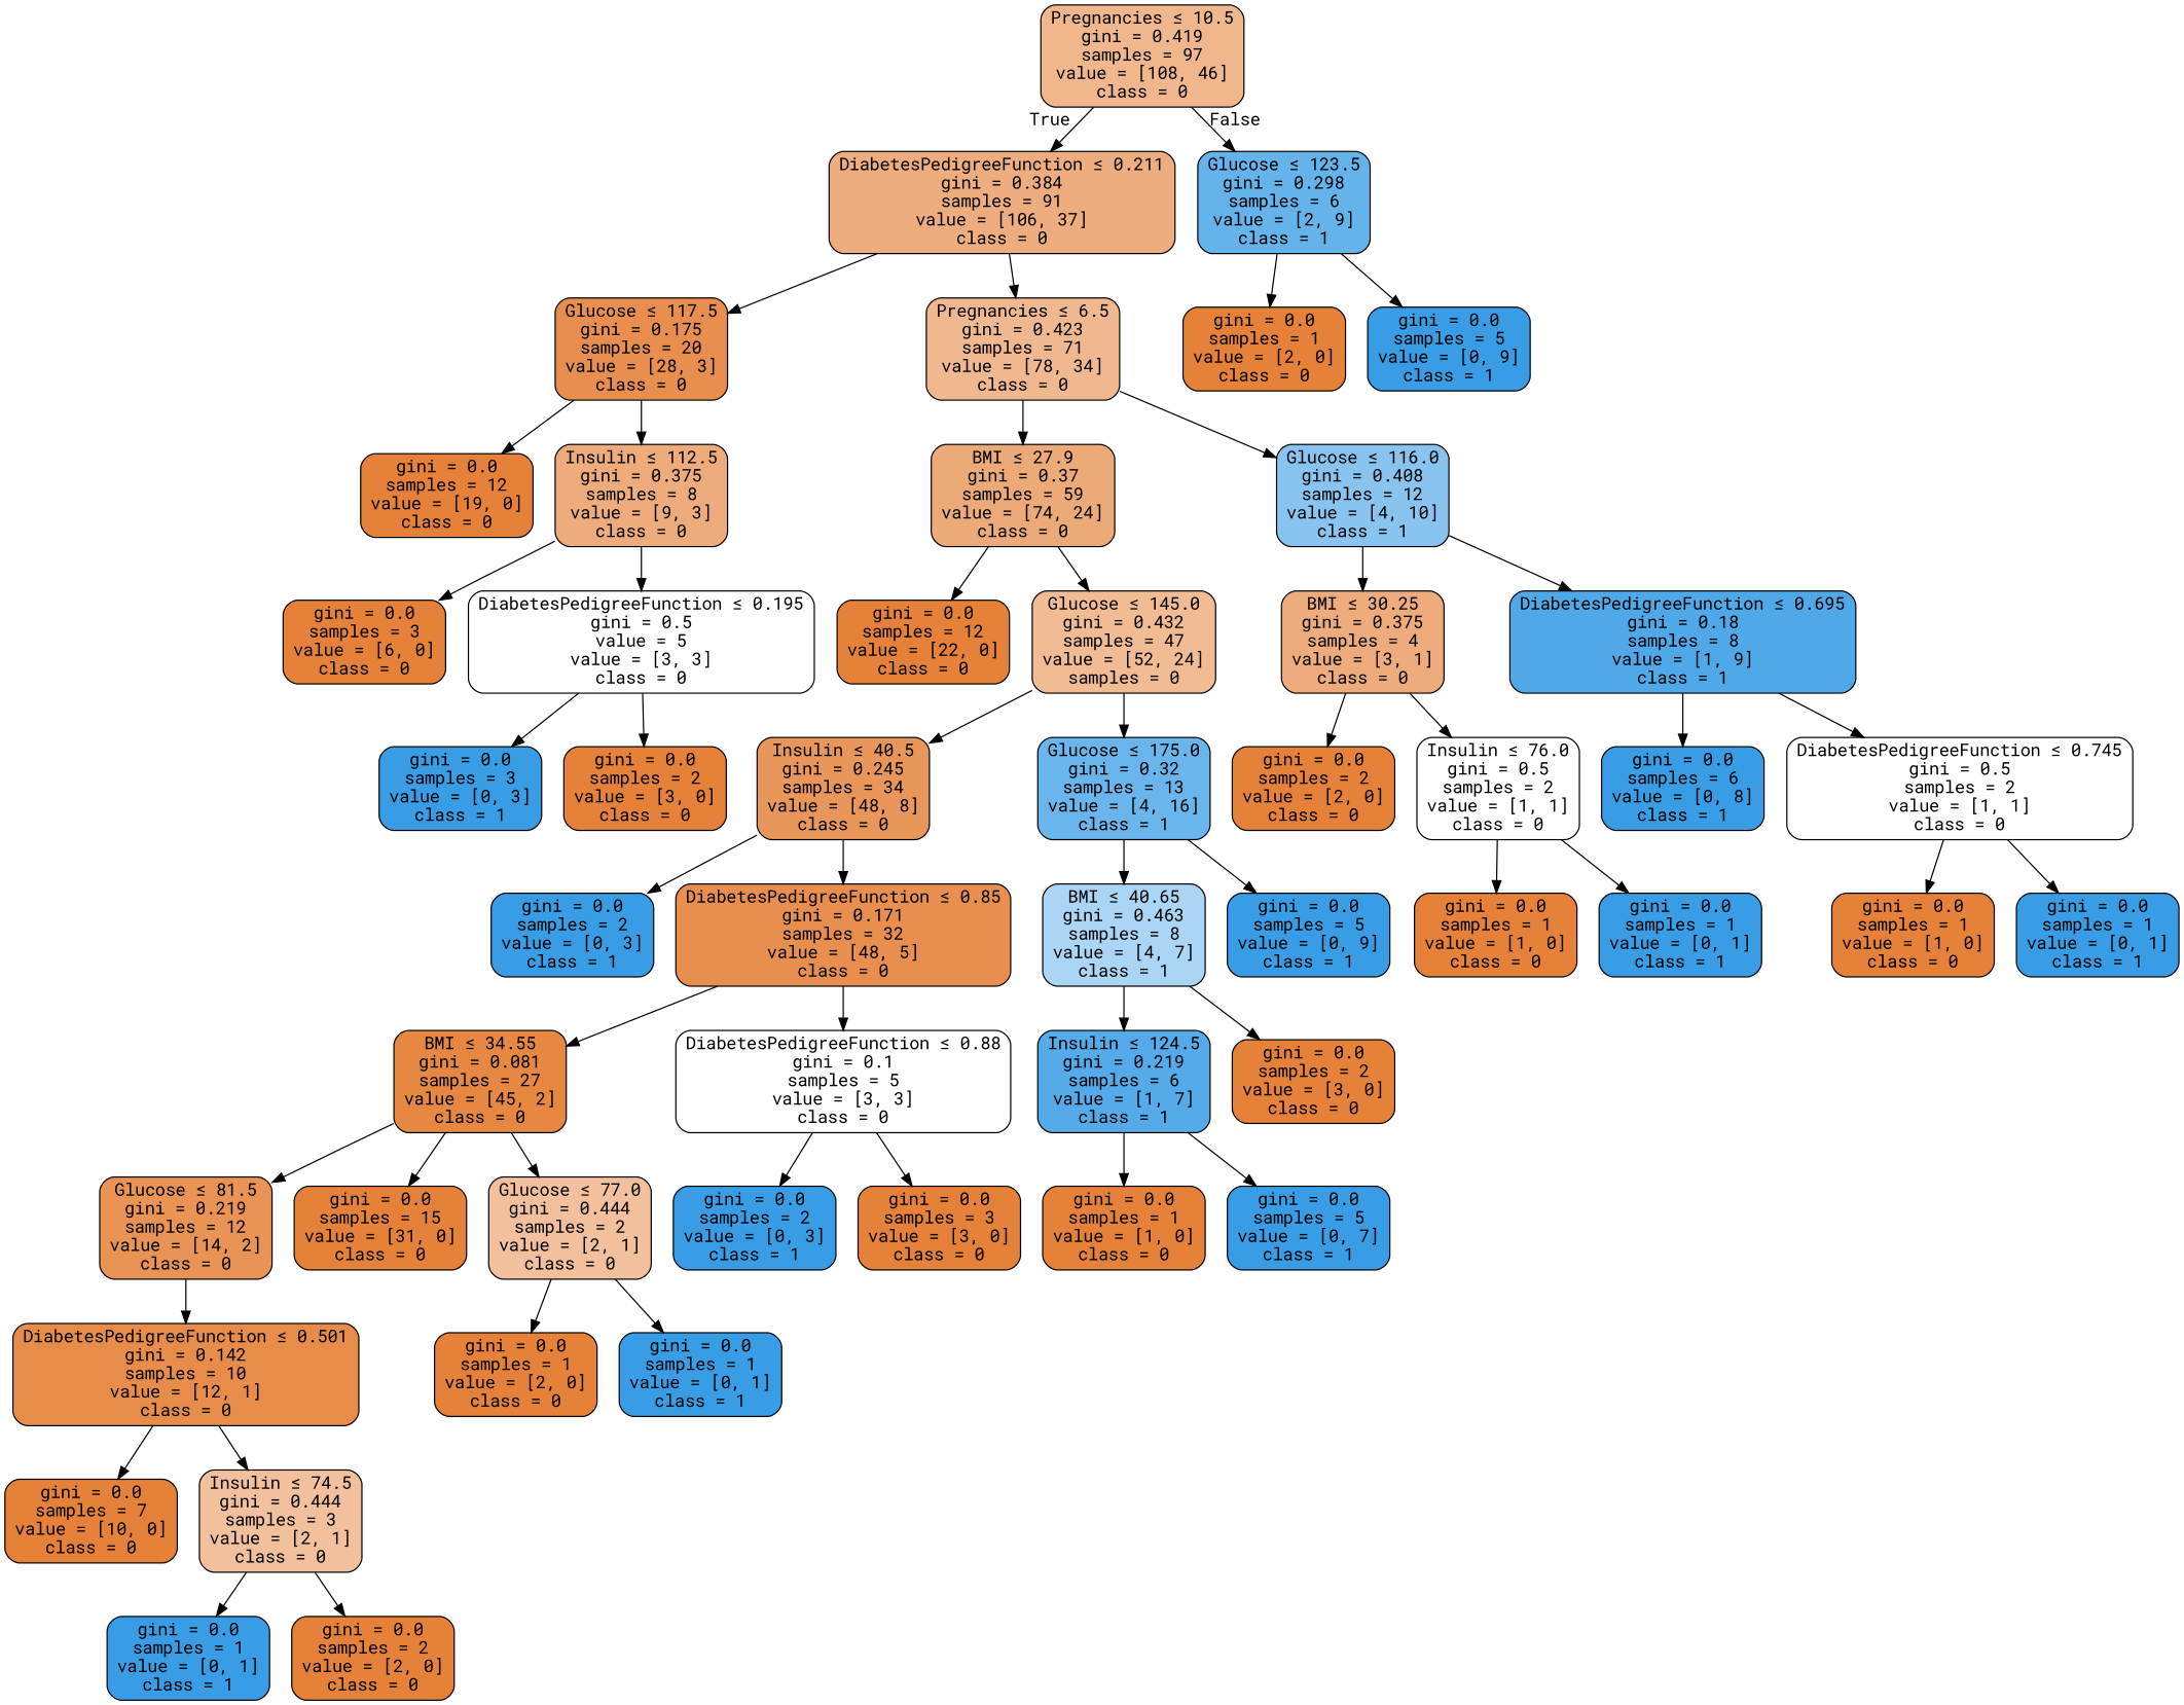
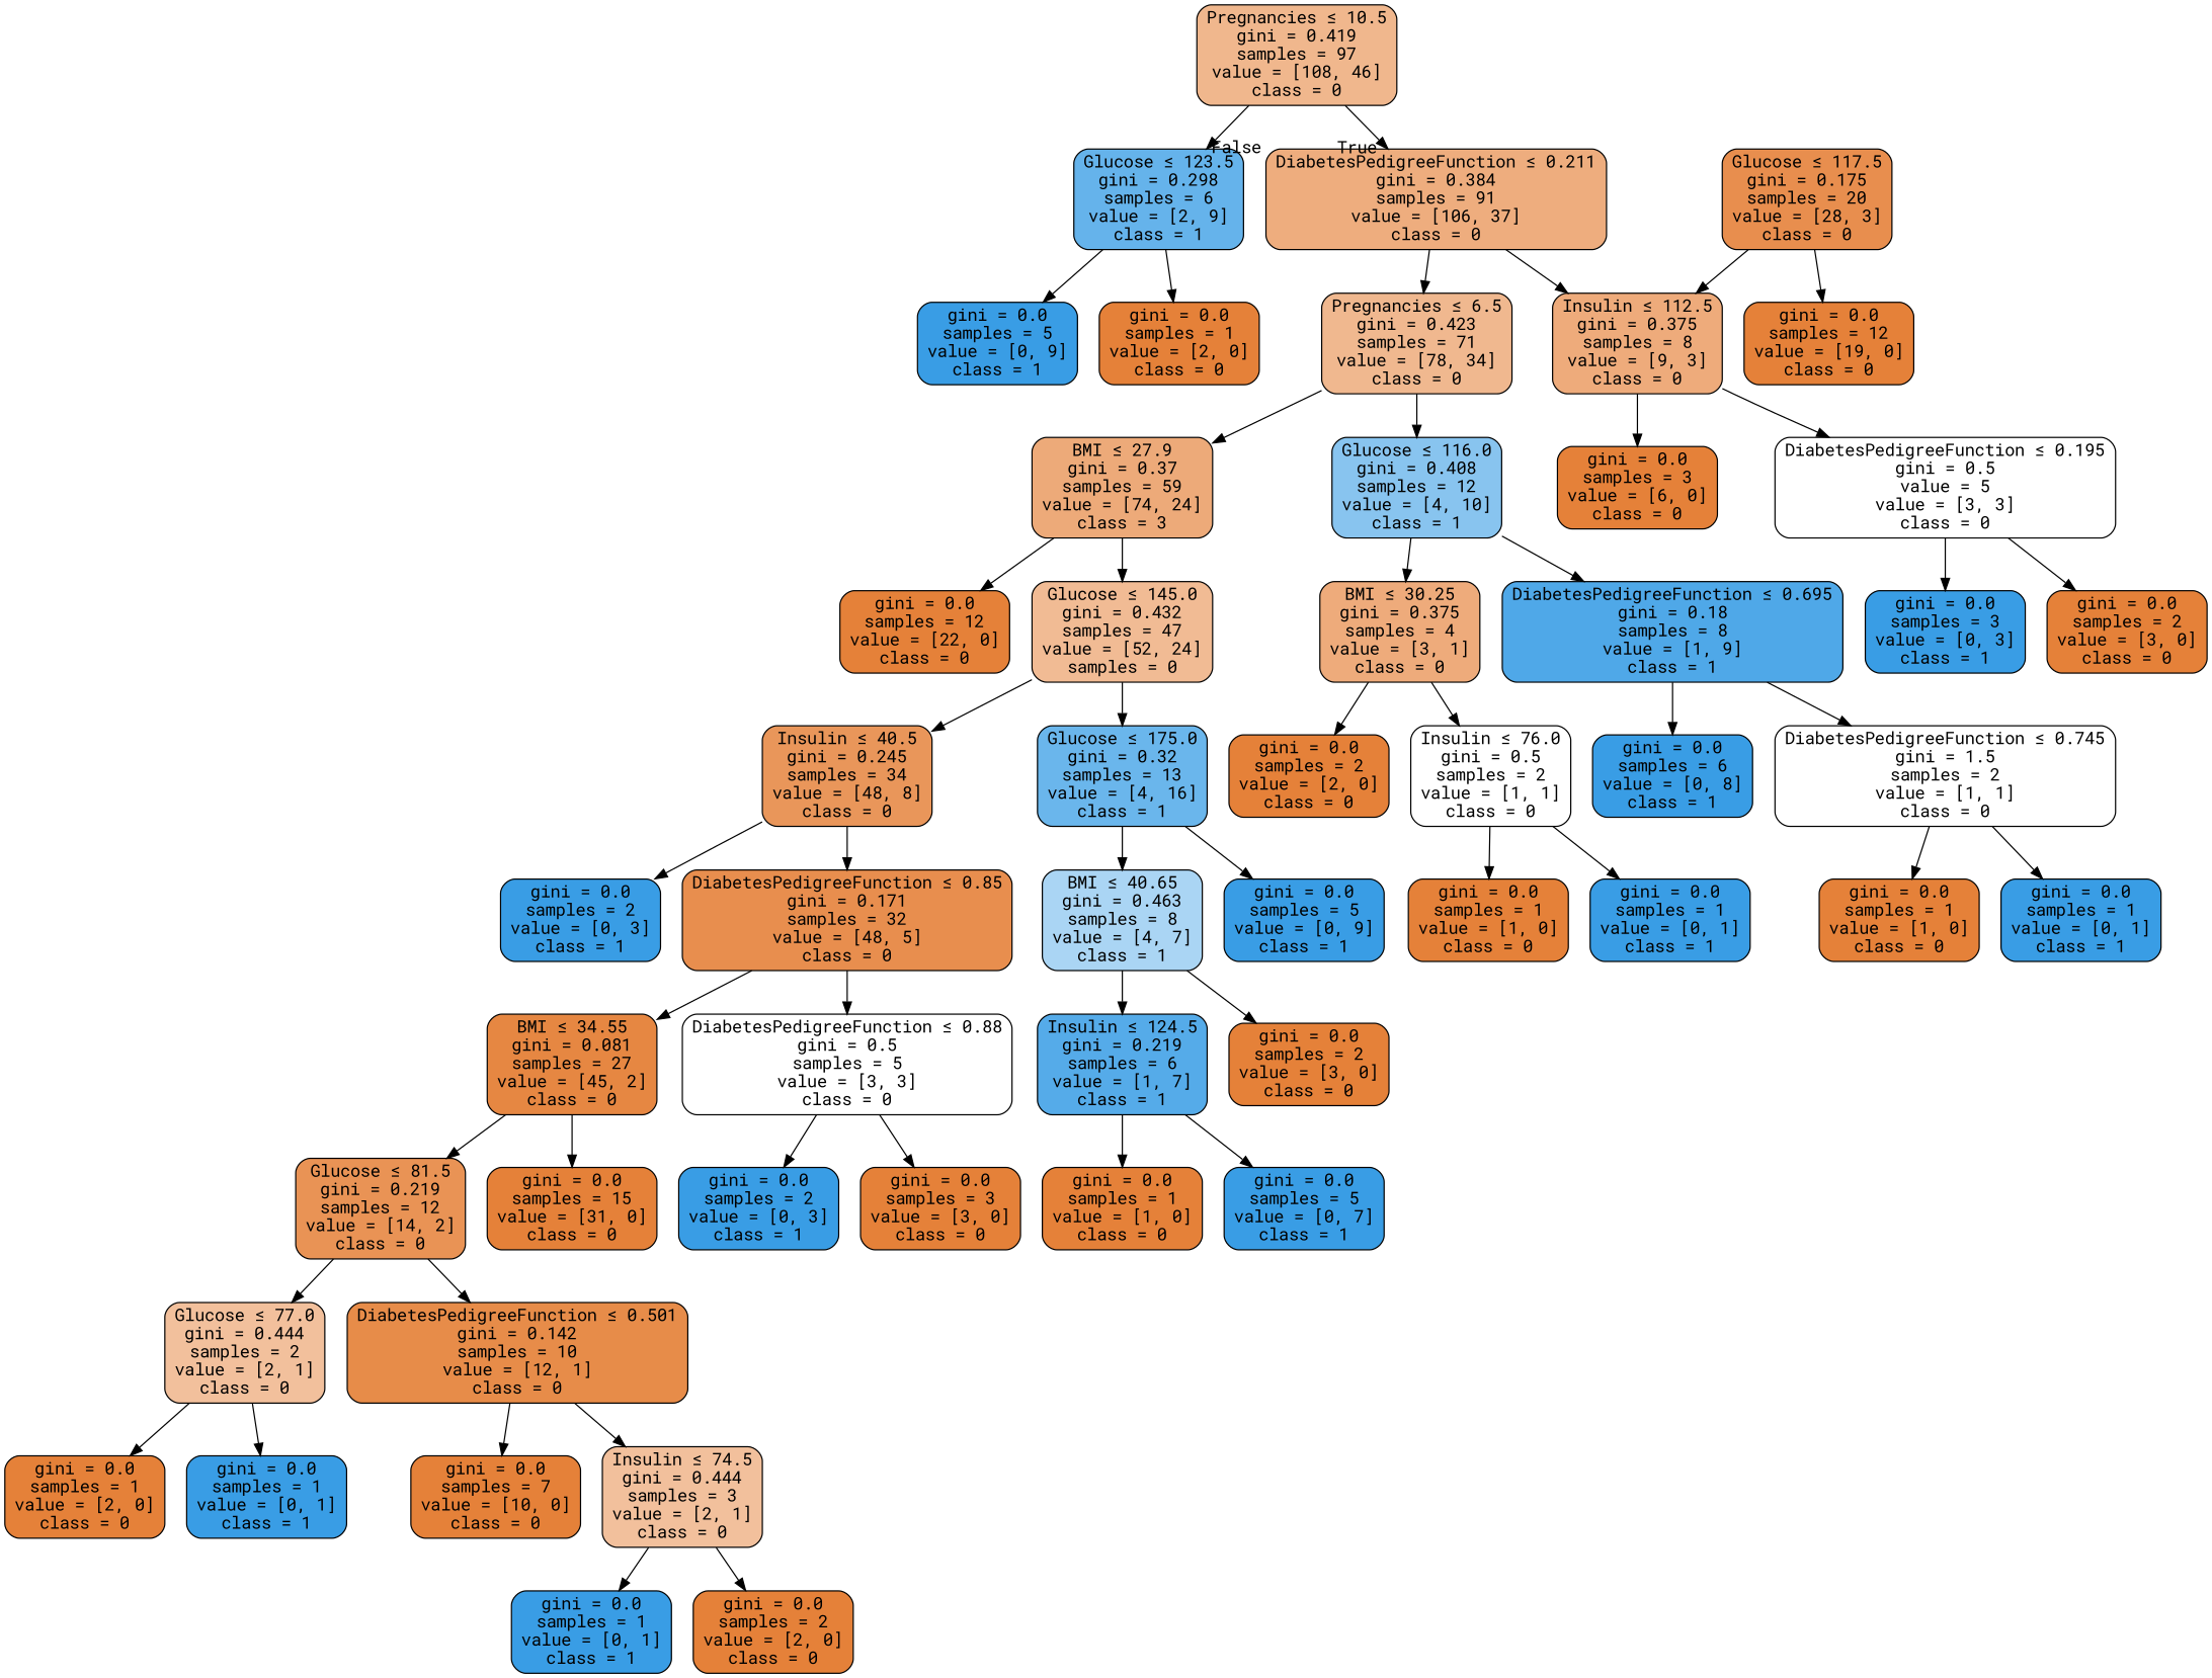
  digraph {
    fontname="Roboto Mono"
    node [color=black fillcolor="#e58139" fontname="Roboto Mono" shape=box style="filled, rounded"]
    edge [fontname="Roboto Mono"]
    n1 [fillcolor="#f0b78d" label=<Pregnancies &le; 10.5<br/>gini = 0.419<br/>samples = 97<br/>value = [108, 46]<br/>class = 0>]
    n2 [fillcolor="#eead7e" label=<DiabetesPedigreeFunction &le; 0.211<br/>gini = 0.384<br/>samples = 91<br/>value = [106, 37]<br/>class = 0>]
    n3 [fillcolor="#65b3eb" label=<Glucose &le; 123.5<br/>gini = 0.298<br/>samples = 6<br/>value = [2, 9]<br/>class = 1>]
    n4 [fillcolor="#e88e4e" label=<Glucose &le; 117.5<br/>gini = 0.175<br/>samples = 20<br/>value = [28, 3]<br/>class = 0>]
    n5 [fillcolor="#f0b88f" label=<Pregnancies &le; 6.5<br/>gini = 0.423<br/>samples = 71<br/>value = [78, 34]<br/>class = 0>]
    n6 [label=<gini = 0.0<br/>samples = 1<br/>value = [2, 0]<br/>class = 0>]
    n7 [fillcolor="#399de5" label=<gini = 0.0<br/>samples = 5<br/>value = [0, 9]<br/>class = 1>]
    n8 [label=<gini = 0.0<br/>samples = 12<br/>value = [19, 0]<br/>class = 0>]
    n9 [fillcolor="#eeab7b" label=<Insulin &le; 112.5<br/>gini = 0.375<br/>samples = 8<br/>value = [9, 3]<br/>class = 0>]
-   n10 [fillcolor="#edaa79" label=<BMI &le; 27.9<br/>gini = 0.37<br/>samples = 59<br/>value = [74, 24]<br/>class = 0>]
+   n10 [fillcolor="#edaa79" label=<BMI &le; 27.9<br/>gini = 0.37<br/>samples = 59<br/>value = [74, 24]<br/>class = 3>]
    n11 [fillcolor="#88c4ef" label=<Glucose &le; 116.0<br/>gini = 0.408<br/>samples = 12<br/>value = [4, 10]<br/>class = 1>]
    n12 [label=<gini = 0.0<br/>samples = 3<br/>value = [6, 0]<br/>class = 0>]
    n13 [fillcolor="#ffffff" label=<DiabetesPedigreeFunction &le; 0.195<br/>gini = 0.5<br/>value = 5<br/>value = [3, 3]<br/>class = 0>]
    n14 [fillcolor="#399de5" label=<gini = 0.0<br/>samples = 3<br/>value = [0, 3]<br/>class = 1>]
    n15 [label=<gini = 0.0<br/>samples = 2<br/>value = [3, 0]<br/>class = 0>]
    n16 [label=<gini = 0.0<br/>samples = 12<br/>value = [22, 0]<br/>class = 0>]
    n17 [fillcolor="#f1bb94" label=<Glucose &le; 145.0<br/>gini = 0.432<br/>samples = 47<br/>value = [52, 24]<br/>samples = 0>]
    n18 [fillcolor="#eeab7b" label=<BMI &le; 30.25<br/>gini = 0.375<br/>samples = 4<br/>value = [3, 1]<br/>class = 0>]
    n19 [fillcolor="#4fa8e8" label=<DiabetesPedigreeFunction &le; 0.695<br/>gini = 0.18<br/>samples = 8<br/>value = [1, 9]<br/>class = 1>]
    n20 [fillcolor="#e9965a" label=<Insulin &le; 40.5<br/>gini = 0.245<br/>samples = 34<br/>value = [48, 8]<br/>class = 0>]
    n21 [fillcolor="#6ab6ec" label=<Glucose &le; 175.0<br/>gini = 0.32<br/>samples = 13<br/>value = [4, 16]<br/>class = 1>]
    n22 [fillcolor="#399de5" label=<gini = 0.0<br/>samples = 2<br/>value = [0, 3]<br/>class = 1>]
    n23 [fillcolor="#e88e4e" label=<DiabetesPedigreeFunction &le; 0.85<br/>gini = 0.171<br/>samples = 32<br/>value = [48, 5]<br/>class = 0>]
    n24 [fillcolor="#aad5f4" label=<BMI &le; 40.65<br/>gini = 0.463<br/>samples = 8<br/>value = [4, 7]<br/>class = 1>]
    n25 [fillcolor="#399de5" label=<gini = 0.0<br/>samples = 5<br/>value = [0, 9]<br/>class = 1>]
    n26 [fillcolor="#e68742" label=<BMI &le; 34.55<br/>gini = 0.081<br/>samples = 27<br/>value = [45, 2]<br/>class = 0>]
-   n27 [fillcolor="#ffffff" label=<DiabetesPedigreeFunction &le; 0.88<br/>gini = 0.1<br/>samples = 5<br/>value = [3, 3]<br/>class = 0>]
+   n27 [fillcolor="#ffffff" label=<DiabetesPedigreeFunction &le; 0.88<br/>gini = 0.5<br/>samples = 5<br/>value = [3, 3]<br/>class = 0>]
    n28 [fillcolor="#e99355" label=<Glucose &le; 81.5<br/>gini = 0.219<br/>samples = 12<br/>value = [14, 2]<br/>class = 0>]
    n29 [label=<gini = 0.0<br/>samples = 15<br/>value = [31, 0]<br/>class = 0>]
    n30 [fillcolor="#399de5" label=<gini = 0.0<br/>samples = 2<br/>value = [0, 3]<br/>class = 1>]
    n31 [label=<gini = 0.0<br/>samples = 3<br/>value = [3, 0]<br/>class = 0>]
    n32 [fillcolor="#f2c09c" label=<Glucose &le; 77.0<br/>gini = 0.444<br/>samples = 2<br/>value = [2, 1]<br/>class = 0>]
    n33 [fillcolor="#e78c49" label=<DiabetesPedigreeFunction &le; 0.501<br/>gini = 0.142<br/>samples = 10<br/>value = [12, 1]<br/>class = 0>]
    n34 [label=<gini = 0.0<br/>samples = 1<br/>value = [2, 0]<br/>class = 0>]
    n35 [fillcolor="#399de5" label=<gini = 0.0<br/>samples = 1<br/>value = [0, 1]<br/>class = 1>]
    n36 [label=<gini = 0.0<br/>samples = 7<br/>value = [10, 0]<br/>class = 0>]
    n37 [fillcolor="#f2c09c" label=<Insulin &le; 74.5<br/>gini = 0.444<br/>samples = 3<br/>value = [2, 1]<br/>class = 0>]
    n38 [fillcolor="#399de5" label=<gini = 0.0<br/>samples = 1<br/>value = [0, 1]<br/>class = 1>]
    n39 [label=<gini = 0.0<br/>samples = 2<br/>value = [2, 0]<br/>class = 0>]
    n40 [fillcolor="#55abe9" label=<Insulin &le; 124.5<br/>gini = 0.219<br/>samples = 6<br/>value = [1, 7]<br/>class = 1>]
    n41 [label=<gini = 0.0<br/>samples = 2<br/>value = [3, 0]<br/>class = 0>]
    n42 [label=<gini = 0.0<br/>samples = 1<br/>value = [1, 0]<br/>class = 0>]
    n43 [fillcolor="#399de5" label=<gini = 0.0<br/>samples = 5<br/>value = [0, 7]<br/>class = 1>]
    n44 [label=<gini = 0.0<br/>samples = 2<br/>value = [2, 0]<br/>class = 0>]
    n45 [fillcolor="#ffffff" label=<Insulin &le; 76.0<br/>gini = 0.5<br/>samples = 2<br/>value = [1, 1]<br/>class = 0>]
    n46 [fillcolor="#399de5" label=<gini = 0.0<br/>samples = 6<br/>value = [0, 8]<br/>class = 1>]
-   n47 [fillcolor="#ffffff" label=<DiabetesPedigreeFunction &le; 0.745<br/>gini = 0.5<br/>samples = 2<br/>value = [1, 1]<br/>class = 0>]
+   n47 [fillcolor="#ffffff" label=<DiabetesPedigreeFunction &le; 0.745<br/>gini = 1.5<br/>samples = 2<br/>value = [1, 1]<br/>class = 0>]
    n48 [label=<gini = 0.0<br/>samples = 1<br/>value = [1, 0]<br/>class = 0>]
    n49 [fillcolor="#399de5" label=<gini = 0.0<br/>samples = 1<br/>value = [0, 1]<br/>class = 1>]
    n50 [label=<gini = 0.0<br/>samples = 1<br/>value = [1, 0]<br/>class = 0>]
    n51 [fillcolor="#399de5" label=<gini = 0.0<br/>samples = 1<br/>value = [0, 1]<br/>class = 1>]
    n1 -> n2 [headlabel=True labelangle=45 labeldistance=2.5]
    n1 -> n3 [headlabel=False labelangle=-45 labeldistance=2.5]
-   n2 -> n4
+   n2 -> n9
    n2 -> n5
    n3 -> n6
    n3 -> n7
    n4 -> n8
    n4 -> n9
    n5 -> n10
    n5 -> n11
    n9 -> n12
    n9 -> n13
    n10 -> n16
    n10 -> n17
    n11 -> n18
    n11 -> n19
    n13 -> n14
    n13 -> n15
    n17 -> n20
    n17 -> n21
    n18 -> n44
    n18 -> n45
    n19 -> n46
    n19 -> n47
    n20 -> n22
    n20 -> n23
    n21 -> n24
    n21 -> n25
    n23 -> n26
    n23 -> n27
    n24 -> n40
    n24 -> n41
    n26 -> n28
    n26 -> n29
    n27 -> n30
    n27 -> n31
-   n26 -> n32
+   n28 -> n32
    n28 -> n33
    n32 -> n34
    n32 -> n35
    n33 -> n36
    n33 -> n37
    n37 -> n38
    n37 -> n39
    n40 -> n42
    n40 -> n43
    n45 -> n48
    n45 -> n49
    n47 -> n50
    n47 -> n51
  }
